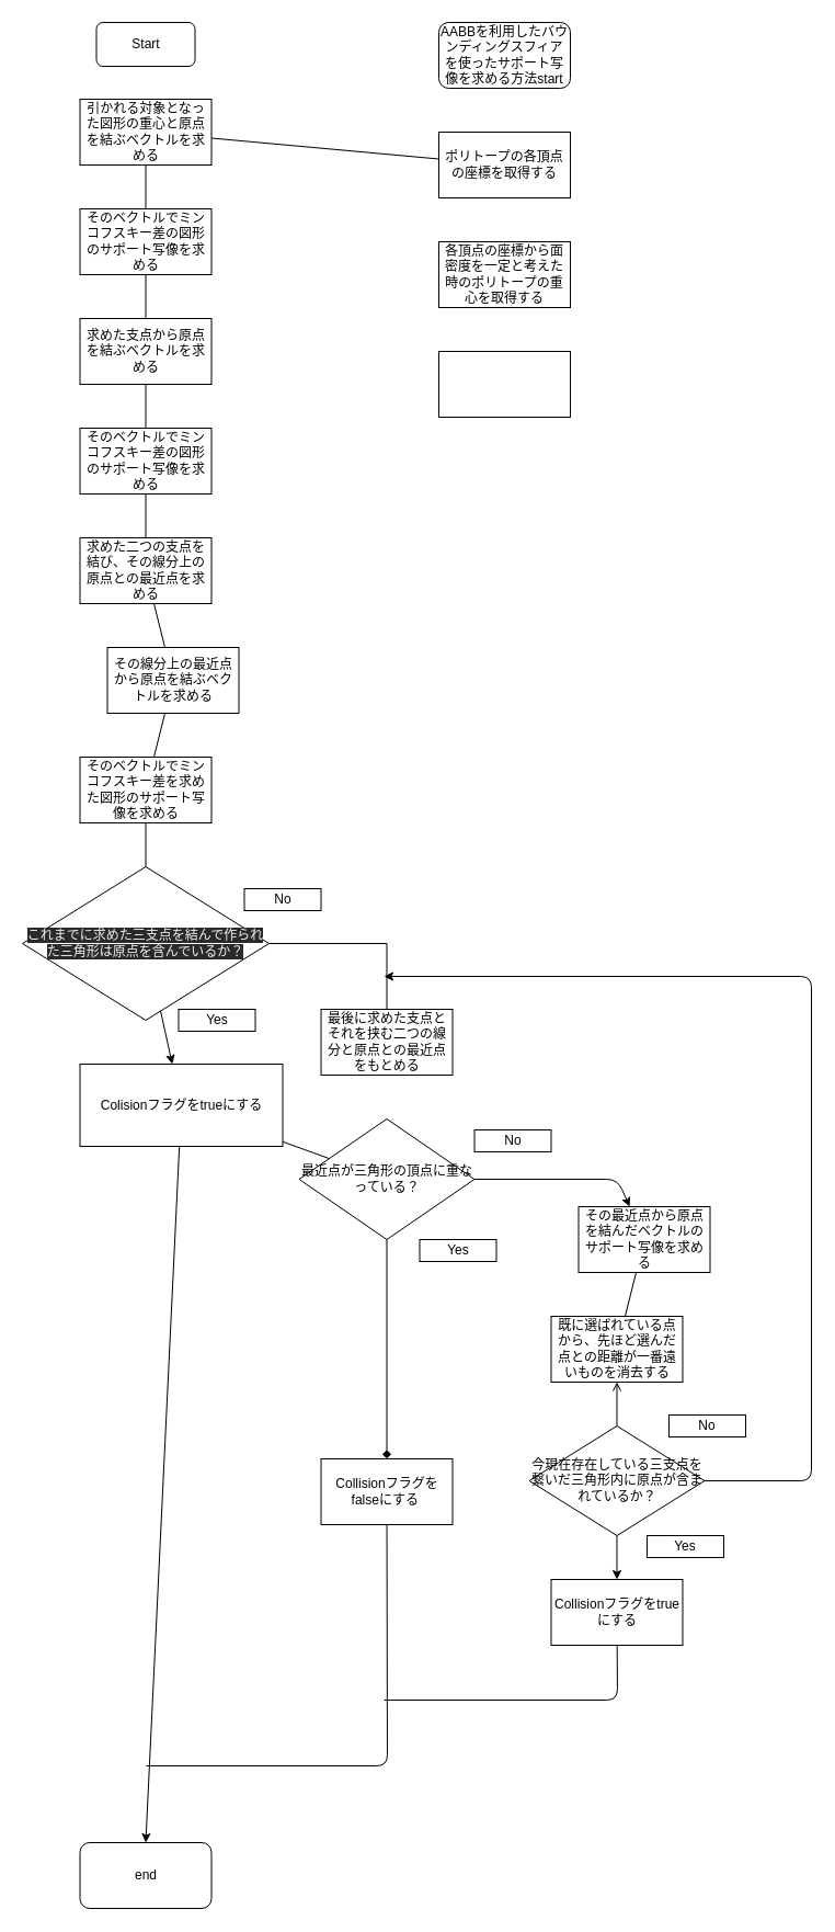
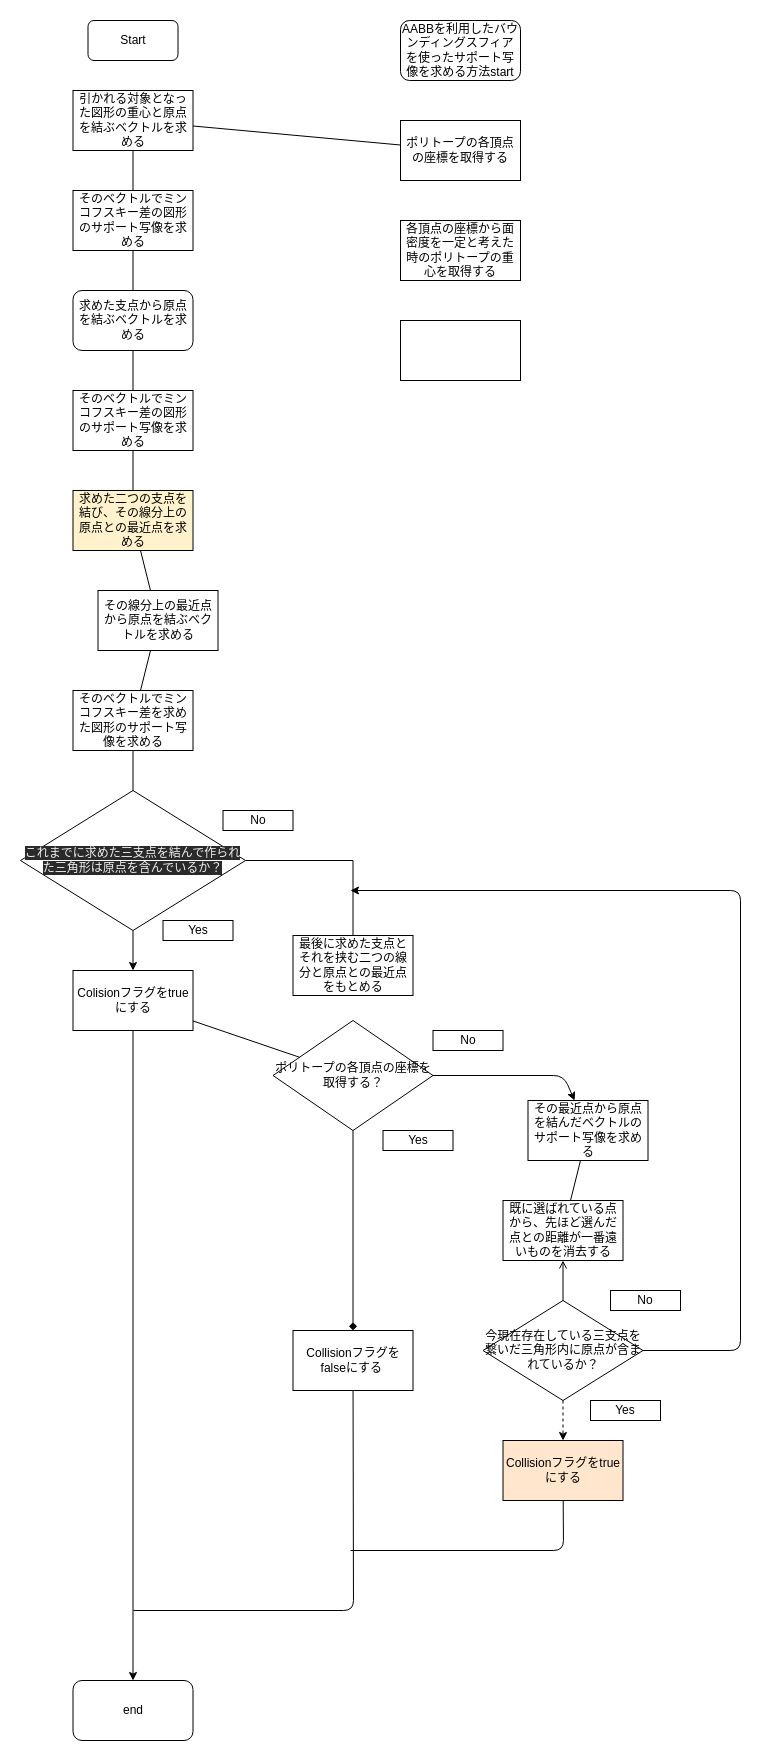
  <mxCell id="0" />
  <mxCell id="1" parent="0" />
  <mxCell id="2" value="Start" style="rounded=1;whiteSpace=wrap;html=1;" parent="1" vertex="1"><mxGeometry x="87.5" y="20" width="90" height="40" as="geometry" /></mxCell>
  <mxCell id="3" value="引かれる対象となった図形の重心と原点を結ぶベクトルを求める" style="rounded=0;whiteSpace=wrap;html=1;" parent="1" vertex="1"><mxGeometry x="72.5" y="90" width="120" height="60" as="geometry" /></mxCell>
  <mxCell id="4" value="そのベクトルでミンコフスキー差の図形のサポート写像を求める" style="rounded=0;whiteSpace=wrap;html=1;" parent="1" vertex="1"><mxGeometry x="72.5" y="190" width="120" height="60" as="geometry" /></mxCell>
  <mxCell id="5" value="" style="endArrow=none;html=1;entryX=0.5;entryY=1;entryDx=0;entryDy=0;exitX=0.5;exitY=0;exitDx=0;exitDy=0;" parent="1" source="4" target="3" edge="1"><mxGeometry width="50" height="50" relative="1" as="geometry"><mxPoint x="162.5" y="380" as="sourcePoint" /><mxPoint x="142.5" y="149" as="targetPoint" /></mxGeometry></mxCell>
  <mxCell id="6" value="" style="endArrow=none;html=1;" parent="1" source="3" target="49" edge="1"><mxGeometry width="50" height="50" relative="1" as="geometry"><mxPoint x="142.5" y="130" as="sourcePoint" /><mxPoint x="212.5" y="330" as="targetPoint" /></mxGeometry></mxCell>
- <mxCell id="7" value="求めた支点から原点を結ぶベクトルを求める" style="rounded=0;whiteSpace=wrap;html=1;" parent="1" vertex="1"><mxGeometry x="72.5" y="290" width="120" height="60" as="geometry" /></mxCell>
+ <mxCell id="7" value="求めた支点から原点を結ぶベクトルを求める" style="whiteSpace=wrap;html=1;rounded=1;" parent="1" vertex="1"><mxGeometry x="72.5" y="290" width="120" height="60" as="geometry" /></mxCell>
  <mxCell id="8" value="そのベクトルでミンコフスキー差の図形のサポート写像を求める" style="rounded=0;whiteSpace=wrap;html=1;" parent="1" vertex="1"><mxGeometry x="72.5" y="390" width="120" height="60" as="geometry" /></mxCell>
- <mxCell id="9" value="求めた二つの支点を結び、その線分上の原点との最近点を求める" style="rounded=0;whiteSpace=wrap;html=1;" parent="1" vertex="1"><mxGeometry x="72.5" y="490" width="120" height="60" as="geometry" /></mxCell>
+ <mxCell id="9" value="求めた二つの支点を結び、その線分上の原点との最近点を求める" style="rounded=0;whiteSpace=wrap;html=1;fillColor=#fff2cc;" parent="1" vertex="1"><mxGeometry x="72.5" y="490" width="120" height="60" as="geometry" /></mxCell>
  <mxCell id="10" value="その線分上の最近点から原点を結ぶベクトルを求める" style="rounded=0;whiteSpace=wrap;html=1;" parent="1" vertex="1"><mxGeometry x="97.5" y="590" width="120" height="60" as="geometry" /></mxCell>
  <mxCell id="11" value="そのベクトルでミンコフスキー差を求めた図形のサポート写像を求める" style="rounded=0;whiteSpace=wrap;html=1;" parent="1" vertex="1"><mxGeometry x="72.5" y="690" width="120" height="60" as="geometry" /></mxCell>
  <mxCell id="12" value="&lt;span style=&quot;color: rgb(240 , 240 , 240) ; font-family: &amp;#34;helvetica&amp;#34; ; font-size: 12px ; font-style: normal ; font-weight: 400 ; letter-spacing: normal ; text-align: center ; text-indent: 0px ; text-transform: none ; word-spacing: 0px ; background-color: rgb(42 , 42 , 42) ; display: inline ; float: none&quot;&gt;これまでに求めた三支点を結んで作られた三角形は原点を含んでいるか？&lt;/span&gt;" style="rhombus;whiteSpace=wrap;html=1;" parent="1" vertex="1"><mxGeometry x="20" y="790" width="225" height="140" as="geometry" /></mxCell>
  <mxCell id="13" value="" style="endArrow=none;html=1;" parent="1" source="7" target="4" edge="1"><mxGeometry width="50" height="50" relative="1" as="geometry"><mxPoint x="132.5" y="330" as="sourcePoint" /><mxPoint x="212.5" y="780" as="targetPoint" /></mxGeometry></mxCell>
  <mxCell id="14" value="" style="endArrow=none;html=1;" parent="1" target="9" edge="1"><mxGeometry width="50" height="50" relative="1" as="geometry"><mxPoint x="172.5" y="550" as="sourcePoint" /><mxPoint x="222.5" y="500" as="targetPoint" /></mxGeometry></mxCell>
  <mxCell id="15" value="" style="endArrow=none;html=1;" parent="1" source="9" target="8" edge="1"><mxGeometry width="50" height="50" relative="1" as="geometry"><mxPoint x="172.5" y="550" as="sourcePoint" /><mxPoint x="222.5" y="500" as="targetPoint" /></mxGeometry></mxCell>
  <mxCell id="16" value="" style="endArrow=none;html=1;" parent="1" source="8" target="7" edge="1"><mxGeometry width="50" height="50" relative="1" as="geometry"><mxPoint x="172.5" y="550" as="sourcePoint" /><mxPoint x="222.5" y="500" as="targetPoint" /></mxGeometry></mxCell>
  <mxCell id="17" value="" style="endArrow=none;html=1;" parent="1" source="10" target="9" edge="1"><mxGeometry width="50" height="50" relative="1" as="geometry"><mxPoint x="172.5" y="550" as="sourcePoint" /><mxPoint x="222.5" y="500" as="targetPoint" /></mxGeometry></mxCell>
  <mxCell id="18" value="" style="endArrow=none;html=1;" parent="1" source="11" target="12" edge="1"><mxGeometry width="50" height="50" relative="1" as="geometry"><mxPoint x="172.5" y="550" as="sourcePoint" /><mxPoint x="222.5" y="500" as="targetPoint" /></mxGeometry></mxCell>
  <mxCell id="19" value="" style="endArrow=none;html=1;" parent="1" source="10" target="11" edge="1"><mxGeometry width="50" height="50" relative="1" as="geometry"><mxPoint x="172.5" y="550" as="sourcePoint" /><mxPoint x="222.5" y="500" as="targetPoint" /></mxGeometry></mxCell>
  <mxCell id="20" value="Yes" style="rounded=0;whiteSpace=wrap;html=1;" parent="1" vertex="1"><mxGeometry x="162.5" y="920" width="70" height="20" as="geometry" /></mxCell>
  <mxCell id="21" value="" style="endArrow=classic;html=1;" parent="1" source="12" target="23" edge="1"><mxGeometry width="50" height="50" relative="1" as="geometry"><mxPoint x="102.5" y="940" as="sourcePoint" /><mxPoint x="132.5" y="970" as="targetPoint" /></mxGeometry></mxCell>
  <mxCell id="22" value="end" style="rounded=1;whiteSpace=wrap;html=1;" parent="1" vertex="1"><mxGeometry x="72.5" y="1680" width="120" height="60" as="geometry" /></mxCell>
- <mxCell id="23" value="Colisionフラグをtrueにする" style="rounded=0;whiteSpace=wrap;html=1;" parent="1" vertex="1"><mxGeometry x="72.5" y="970" width="185" height="75" as="geometry" /></mxCell>
+ <mxCell id="23" value="Colisionフラグをtrueにする" style="rounded=0;whiteSpace=wrap;html=1;" parent="1" vertex="1"><mxGeometry x="72.5" y="970" width="120" height="60" as="geometry" /></mxCell>
  <mxCell id="24" value="" style="endArrow=classic;html=1;entryX=0.5;entryY=0;entryDx=0;entryDy=0;" parent="1" source="23" target="22" edge="1"><mxGeometry width="50" height="50" relative="1" as="geometry"><mxPoint x="192.5" y="970" as="sourcePoint" /><mxPoint x="242.5" y="920" as="targetPoint" /></mxGeometry></mxCell>
  <mxCell id="25" value="No" style="rounded=0;whiteSpace=wrap;html=1;" parent="1" vertex="1"><mxGeometry x="222.5" y="810" width="70" height="20" as="geometry" /></mxCell>
- <mxCell id="26" value="最後に求めた支点とそれを挟む二つの線分と原点との最近点をもとめる" style="rounded=0;whiteSpace=wrap;html=1;" parent="1" vertex="1"><mxGeometry x="292.5" y="920" width="120" height="60" as="geometry" /></mxCell>
+ <mxCell id="26" value="最後に求めた支点とそれを挟む二つの線分と原点との最近点をもとめる" style="rounded=0;whiteSpace=wrap;html=1;" parent="1" vertex="1"><mxGeometry x="292.5" y="935" width="120" height="60" as="geometry" /></mxCell>
  <mxCell id="27" value="" style="endArrow=none;html=1;" parent="1" source="12" edge="1"><mxGeometry width="50" height="50" relative="1" as="geometry"><mxPoint x="432.5" y="840" as="sourcePoint" /><mxPoint x="352.5" y="860" as="targetPoint" /></mxGeometry></mxCell>
  <mxCell id="28" value="" style="endArrow=none;html=1;" parent="1" source="26" edge="1"><mxGeometry width="50" height="50" relative="1" as="geometry"><mxPoint x="282.5" y="890" as="sourcePoint" /><mxPoint x="352.5" y="860" as="targetPoint" /></mxGeometry></mxCell>
- <mxCell id="29" value="最近点が三角形の頂点に重なっている？" style="rhombus;whiteSpace=wrap;html=1;" parent="1" vertex="1"><mxGeometry x="272.5" y="1020" width="160" height="110" as="geometry" /></mxCell>
+ <mxCell id="29" value="ポリトープの各頂点の座標を取得する？" style="rhombus;whiteSpace=wrap;html=1;" parent="1" vertex="1"><mxGeometry x="272.5" y="1020" width="160" height="110" as="geometry" /></mxCell>
  <mxCell id="30" value="" style="endArrow=none;html=1;" parent="1" source="29" target="23" edge="1"><mxGeometry width="50" height="50" relative="1" as="geometry"><mxPoint x="282.5" y="939" as="sourcePoint" /><mxPoint x="332.5" y="890" as="targetPoint" /></mxGeometry></mxCell>
  <mxCell id="31" value="Yes" style="rounded=0;whiteSpace=wrap;html=1;" parent="1" vertex="1"><mxGeometry x="382.5" y="1130" width="70" height="20" as="geometry" /></mxCell>
  <mxCell id="32" value="No" style="rounded=0;whiteSpace=wrap;html=1;" parent="1" vertex="1"><mxGeometry x="432.5" y="1030" width="70" height="20" as="geometry" /></mxCell>
  <mxCell id="33" value="Collisionフラグをfalseにする&amp;nbsp;" style="rounded=0;whiteSpace=wrap;html=1;" parent="1" vertex="1"><mxGeometry x="292.5" y="1330" width="120" height="60" as="geometry" /></mxCell>
  <mxCell id="34" value="" style="endArrow=diamond;html=1;entryX=0.5;entryY=0;entryDx=0;entryDy=0;" parent="1" source="29" target="33" edge="1"><mxGeometry width="50" height="50" relative="1" as="geometry"><mxPoint x="262.5" y="1130" as="sourcePoint" /><mxPoint x="312.5" y="1080" as="targetPoint" /></mxGeometry></mxCell>
  <mxCell id="35" value="" style="endArrow=none;html=1;" parent="1" source="33" edge="1"><mxGeometry width="50" height="50" relative="1" as="geometry"><mxPoint x="262.5" y="1130" as="sourcePoint" /><mxPoint x="133" y="1610" as="targetPoint" /><Array as="points"><mxPoint x="353" y="1610" /></Array></mxGeometry></mxCell>
  <mxCell id="36" value="その最近点から原点を結んだベクトルのサポート写像を求める" style="rounded=0;whiteSpace=wrap;html=1;" parent="1" vertex="1"><mxGeometry x="527.5" y="1100" width="120" height="60" as="geometry" /></mxCell>
  <mxCell id="37" value="" style="endArrow=classic;html=1;" parent="1" source="29" target="36" edge="1"><mxGeometry width="50" height="50" relative="1" as="geometry"><mxPoint x="560" y="1230" as="sourcePoint" /><mxPoint x="610" y="1180" as="targetPoint" /><Array as="points"><mxPoint x="563" y="1075" /></Array></mxGeometry></mxCell>
  <mxCell id="38" value="既に選ばれている点から、先ほど選んだ点との距離が一番遠いものを消去する" style="rounded=0;whiteSpace=wrap;html=1;" parent="1" vertex="1"><mxGeometry x="502.5" y="1200" width="120" height="60" as="geometry" /></mxCell>
  <mxCell id="39" value="" style="endArrow=none;html=1;" parent="1" source="38" target="36" edge="1"><mxGeometry width="50" height="50" relative="1" as="geometry"><mxPoint x="562" y="1240" as="sourcePoint" /><mxPoint x="610" y="1380" as="targetPoint" /></mxGeometry></mxCell>
  <mxCell id="40" value="今現在存在している三支点を繋いだ三角形内に原点が含まれているか？" style="rhombus;whiteSpace=wrap;html=1;" parent="1" vertex="1"><mxGeometry x="482.5" y="1300" width="160" height="100" as="geometry" /></mxCell>
  <mxCell id="41" value="" style="endArrow=open;html=1;" parent="1" source="40" target="38" edge="1"><mxGeometry width="50" height="50" relative="1" as="geometry"><mxPoint x="380" y="1360" as="sourcePoint" /><mxPoint x="430" y="1310" as="targetPoint" /></mxGeometry></mxCell>
  <mxCell id="42" value="No" style="rounded=0;whiteSpace=wrap;html=1;" parent="1" vertex="1"><mxGeometry x="610" y="1290" width="70" height="20" as="geometry" /></mxCell>
  <mxCell id="43" value="" style="endArrow=classic;html=1;" parent="1" source="40" edge="1"><mxGeometry width="50" height="50" relative="1" as="geometry"><mxPoint x="380" y="1250" as="sourcePoint" /><mxPoint x="350" y="890" as="targetPoint" /><Array as="points"><mxPoint x="740" y="1350" /><mxPoint x="740" y="890" /></Array></mxGeometry></mxCell>
  <mxCell id="44" value="Yes" style="rounded=0;whiteSpace=wrap;html=1;" parent="1" vertex="1"><mxGeometry x="590" y="1400" width="70" height="20" as="geometry" /></mxCell>
- <mxCell id="45" value="Collisionフラグをtrueにする" style="rounded=0;whiteSpace=wrap;html=1;" parent="1" vertex="1"><mxGeometry x="502.5" y="1440" width="120" height="60" as="geometry" /></mxCell>
- <mxCell id="46" value="" style="endArrow=classic;html=1;" parent="1" source="40" target="45" edge="1"><mxGeometry width="50" height="50" relative="1" as="geometry"><mxPoint x="380" y="1480" as="sourcePoint" /><mxPoint x="430" y="1430" as="targetPoint" /></mxGeometry></mxCell>
+ <mxCell id="45" value="Collisionフラグをtrueにする" style="rounded=0;whiteSpace=wrap;html=1;fillColor=#ffe6cc;" parent="1" vertex="1"><mxGeometry x="502.5" y="1440" width="120" height="60" as="geometry" /></mxCell>
+ <mxCell id="46" value="" style="endArrow=classic;html=1;dashed=1;" parent="1" source="40" target="45" edge="1"><mxGeometry width="50" height="50" relative="1" as="geometry"><mxPoint x="380" y="1480" as="sourcePoint" /><mxPoint x="430" y="1430" as="targetPoint" /></mxGeometry></mxCell>
  <mxCell id="47" value="" style="endArrow=none;html=1;" parent="1" source="45" edge="1"><mxGeometry width="50" height="50" relative="1" as="geometry"><mxPoint x="380" y="1480" as="sourcePoint" /><mxPoint x="350" y="1550" as="targetPoint" /><Array as="points"><mxPoint x="563" y="1550" /></Array></mxGeometry></mxCell>
  <mxCell id="48" value="AABBを利用したバウンディングスフィアを使ったサポート写像を求める方法start" style="rounded=1;whiteSpace=wrap;html=1;" vertex="1" parent="1"><mxGeometry x="400" y="20" width="120" height="60" as="geometry" /></mxCell>
  <mxCell id="49" value="ポリトープの各頂点の座標を取得する" style="rounded=0;whiteSpace=wrap;html=1;" vertex="1" parent="1"><mxGeometry x="400" y="120" width="120" height="60" as="geometry" /></mxCell>
  <mxCell id="50" value="各頂点の座標から面密度を一定と考えた時のポリトープの重心を取得する" style="rounded=0;whiteSpace=wrap;html=1;" vertex="1" parent="1"><mxGeometry x="400" y="220" width="120" height="60" as="geometry" /></mxCell>
  <mxCell id="51" value="" style="rounded=0;whiteSpace=wrap;html=1;" vertex="1" parent="1"><mxGeometry x="400" y="320" width="120" height="60" as="geometry" /></mxCell>
